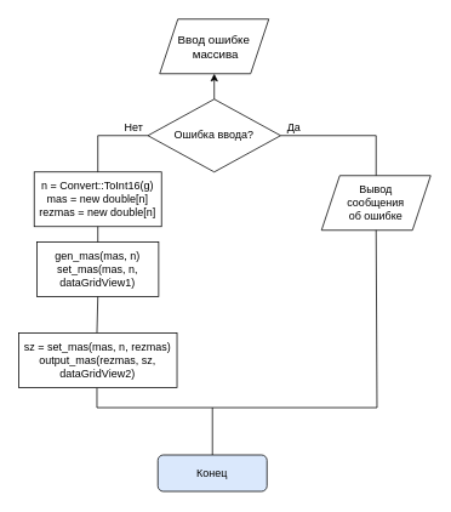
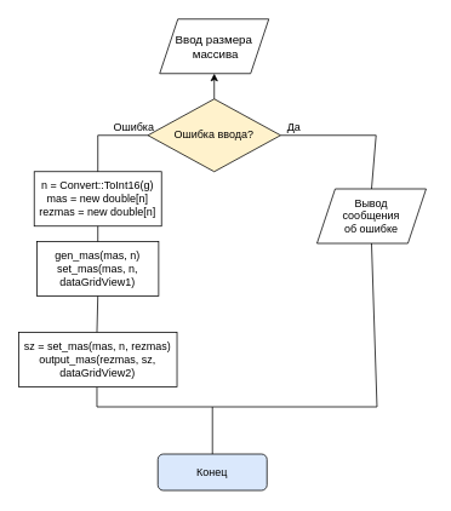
  <mxCell id="0" />
  <mxCell id="1" parent="0" />
  <mxCell id="2" value="Конец" style="rounded=1;whiteSpace=wrap;html=1;fontSize=12;glass=0;strokeWidth=1;shadow=0;fillColor=#dae8fc;" vertex="1" parent="1"><mxGeometry x="173.127" y="499.174" width="120" height="40" as="geometry" /></mxCell>
- <mxCell id="3" value="&lt;font style=&quot;font-size: 13px;&quot;&gt;Ввод ошибке&lt;br&gt;&amp;nbsp;массива&lt;/font&gt;" style="shape=parallelogram;perimeter=parallelogramPerimeter;whiteSpace=wrap;html=1;fixedSize=1;" vertex="1" parent="1"><mxGeometry x="175.127" y="20.174" width="120" height="60" as="geometry" /></mxCell>
- <mxCell id="4" value="Ошибка ввода?" style="rhombus;whiteSpace=wrap;html=1;" vertex="1" parent="1"><mxGeometry x="162.127" y="108.174" width="146" height="80" as="geometry" /></mxCell>
+ <mxCell id="3" value="&lt;font style=&quot;font-size: 13px;&quot;&gt;Ввод размера&lt;br&gt;&amp;nbsp;массива&lt;/font&gt;" style="shape=parallelogram;perimeter=parallelogramPerimeter;whiteSpace=wrap;html=1;fixedSize=1;" vertex="1" parent="1"><mxGeometry x="175.127" y="20.174" width="120" height="60" as="geometry" /></mxCell>
+ <mxCell id="4" value="Ошибка ввода?" style="rhombus;whiteSpace=wrap;html=1;fillColor=#fff2cc;" vertex="1" parent="1"><mxGeometry x="162.127" y="108.174" width="146" height="80" as="geometry" /></mxCell>
  <mxCell id="5" value="" style="endArrow=classic;html=1;rounded=0;entryX=0.5;entryY=1;entryDx=0;entryDy=0;exitX=0.5;exitY=0;exitDx=0;exitDy=0;" edge="1" parent="1" source="4" target="3"><mxGeometry width="50" height="50" relative="1" as="geometry"><mxPoint x="234.127" y="107.174" as="sourcePoint" /><mxPoint x="451.127" y="165.174" as="targetPoint" /></mxGeometry></mxCell>
- <mxCell id="6" value="Вывод&lt;br&gt;сообщения&lt;br&gt;об ошибке" style="shape=parallelogram;perimeter=parallelogramPerimeter;whiteSpace=wrap;html=1;fixedSize=1;" vertex="1" parent="1"><mxGeometry x="353.127" y="192.174" width="120" height="60" as="geometry" /></mxCell>
+ <mxCell id="6" value="Вывод&lt;br&gt;сообщения&lt;br&gt;об ошибке" style="shape=parallelogram;perimeter=parallelogramPerimeter;whiteSpace=wrap;html=1;fixedSize=1;" vertex="1" parent="1"><mxGeometry x="348.127" y="207.174" width="120" height="60" as="geometry" /></mxCell>
  <mxCell id="7" value="" style="endArrow=none;html=1;rounded=0;exitX=1;exitY=0.5;exitDx=0;exitDy=0;" edge="1" parent="1" source="4"><mxGeometry width="50" height="50" relative="1" as="geometry"><mxPoint x="401.127" y="215.174" as="sourcePoint" /><mxPoint x="413.127" y="148.174" as="targetPoint" /></mxGeometry></mxCell>
  <mxCell id="8" value="" style="endArrow=none;html=1;rounded=0;exitX=0.5;exitY=0;exitDx=0;exitDy=0;" edge="1" parent="1" source="6"><mxGeometry width="50" height="50" relative="1" as="geometry"><mxPoint x="401.127" y="215.174" as="sourcePoint" /><mxPoint x="413.127" y="148.174" as="targetPoint" /></mxGeometry></mxCell>
  <mxCell id="9" value="Да" style="text;html=1;strokeColor=none;fillColor=none;align=center;verticalAlign=middle;whiteSpace=wrap;rounded=0;" vertex="1" parent="1"><mxGeometry x="293.127" y="125.174" width="60" height="30" as="geometry" /></mxCell>
  <mxCell id="10" value="" style="endArrow=none;html=1;rounded=0;entryX=0;entryY=0.5;entryDx=0;entryDy=0;" edge="1" parent="1" target="4"><mxGeometry width="50" height="50" relative="1" as="geometry"><mxPoint x="107.127" y="148.174" as="sourcePoint" /><mxPoint x="237.127" y="179.174" as="targetPoint" /></mxGeometry></mxCell>
- <mxCell id="11" value="Нет" style="text;html=1;strokeColor=none;fillColor=none;align=center;verticalAlign=middle;whiteSpace=wrap;rounded=0;" vertex="1" parent="1"><mxGeometry x="117.127" y="125.174" width="60" height="30" as="geometry" /></mxCell>
+ <mxCell id="11" value="Ошибка" style="text;html=1;strokeColor=none;fillColor=none;align=center;verticalAlign=middle;whiteSpace=wrap;rounded=0;" vertex="1" parent="1"><mxGeometry x="117.127" y="125.174" width="60" height="30" as="geometry" /></mxCell>
  <mxCell id="12" value="&lt;div&gt;n = Convert::ToInt16(g)&lt;/div&gt;&lt;div&gt;mas = new double[n]&lt;/div&gt;&lt;div&gt;rezmas = new double[n]&lt;/div&gt;" style="rounded=0;whiteSpace=wrap;html=1;" vertex="1" parent="1"><mxGeometry x="37.13" y="188.169" width="140" height="60" as="geometry" /></mxCell>
  <mxCell id="13" value="" style="endArrow=none;html=1;rounded=0;entryX=0.5;entryY=0;entryDx=0;entryDy=0;" edge="1" parent="1" target="12"><mxGeometry width="50" height="50" relative="1" as="geometry"><mxPoint x="107.127" y="148.174" as="sourcePoint" /><mxPoint x="252.127" y="224.174" as="targetPoint" /></mxGeometry></mxCell>
  <mxCell id="14" value="gen_mas(mas, n)&lt;br&gt;set_mas(mas, n, dataGridView1)" style="rounded=0;whiteSpace=wrap;html=1;" vertex="1" parent="1"><mxGeometry x="40.26" y="265.169" width="133.75" height="60" as="geometry" /></mxCell>
  <mxCell id="15" value="" style="endArrow=none;html=1;rounded=0;exitX=0.5;exitY=0;exitDx=0;exitDy=0;entryX=0.5;entryY=1;entryDx=0;entryDy=0;" edge="1" parent="1" source="14" target="12"><mxGeometry width="50" height="50" relative="1" as="geometry"><mxPoint x="193.127" y="303.174" as="sourcePoint" /><mxPoint x="243.127" y="253.174" as="targetPoint" /></mxGeometry></mxCell>
  <mxCell id="16" value="" style="endArrow=none;html=1;rounded=0;exitX=0.5;exitY=1;exitDx=0;exitDy=0;entryX=0.5;entryY=0;entryDx=0;entryDy=0;" edge="1" parent="1" source="14"><mxGeometry width="50" height="50" relative="1" as="geometry"><mxPoint x="193.127" y="303.174" as="sourcePoint" /><mxPoint x="106.127" y="365.174" as="targetPoint" /></mxGeometry></mxCell>
  <mxCell id="17" value="" style="endArrow=none;html=1;rounded=0;exitX=0.5;exitY=1;exitDx=0;exitDy=0;" edge="1" parent="1"><mxGeometry width="50" height="50" relative="1" as="geometry"><mxPoint x="106.127" y="425.174" as="sourcePoint" /><mxPoint x="106.127" y="447.174" as="targetPoint" /></mxGeometry></mxCell>
  <mxCell id="18" value="" style="endArrow=none;html=1;rounded=0;" edge="1" parent="1"><mxGeometry width="50" height="50" relative="1" as="geometry"><mxPoint x="106.127" y="447.174" as="sourcePoint" /><mxPoint x="414.127" y="447.174" as="targetPoint" /></mxGeometry></mxCell>
  <mxCell id="19" value="" style="endArrow=none;html=1;rounded=0;entryX=0.5;entryY=1;entryDx=0;entryDy=0;" edge="1" parent="1" target="6"><mxGeometry width="50" height="50" relative="1" as="geometry"><mxPoint x="414.127" y="447.174" as="sourcePoint" /><mxPoint x="243.127" y="253.174" as="targetPoint" /></mxGeometry></mxCell>
  <mxCell id="20" value="" style="endArrow=none;html=1;rounded=0;exitX=0.5;exitY=0;exitDx=0;exitDy=0;" edge="1" parent="1" source="2"><mxGeometry width="50" height="50" relative="1" as="geometry"><mxPoint x="101.127" y="492.174" as="sourcePoint" /><mxPoint x="233.127" y="447.174" as="targetPoint" /></mxGeometry></mxCell>
  <mxCell id="21" value="sz = set_mas(mas, n, rezmas)&lt;br&gt;output_mas(rezmas, sz, dataGridView2)" style="rounded=0;whiteSpace=wrap;html=1;" vertex="1" parent="1"><mxGeometry x="20.07" y="365.17" width="174.13" height="60" as="geometry" /></mxCell>
